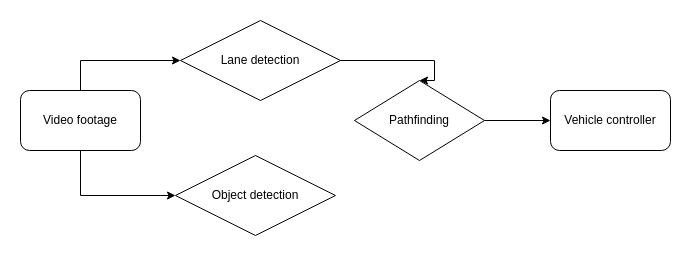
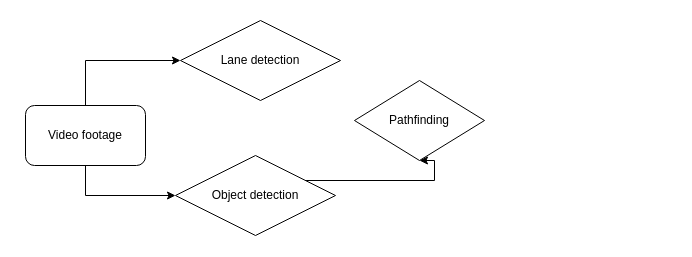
  <mxCell id="0" />
  <mxCell id="1" parent="0" />
  <mxCell id="2" style="edgeStyle=orthogonalEdgeStyle;rounded=0;orthogonalLoop=1;jettySize=auto;html=1;entryX=0;entryY=0.5;entryDx=0;entryDy=0;exitX=0.5;exitY=1;exitDx=0;exitDy=0;" edge="1" parent="1" source="4" target="8"><mxGeometry relative="1" as="geometry" /></mxCell>
  <mxCell id="3" style="edgeStyle=orthogonalEdgeStyle;rounded=0;orthogonalLoop=1;jettySize=auto;html=1;entryX=0;entryY=0.5;entryDx=0;entryDy=0;exitX=0.5;exitY=0;exitDx=0;exitDy=0;" edge="1" parent="1" source="4" target="6"><mxGeometry relative="1" as="geometry" /></mxCell>
- <mxCell id="4" value="Video footage" style="rounded=1;whiteSpace=wrap;html=1;" vertex="1" parent="1"><mxGeometry x="20" y="90" width="120" height="60" as="geometry" /></mxCell>
- <mxCell id="5" style="edgeStyle=orthogonalEdgeStyle;rounded=0;orthogonalLoop=1;jettySize=auto;html=1;exitX=1;exitY=0.5;exitDx=0;exitDy=0;entryX=0.5;entryY=0;entryDx=0;entryDy=0;" edge="1" parent="1" source="6" target="10"><mxGeometry relative="1" as="geometry"><mxPoint x="434" y="80" as="targetPoint" /><Array as="points"><mxPoint x="434" y="60" /></Array></mxGeometry></mxCell>
+ <mxCell id="4" value="Video footage" style="rounded=1;whiteSpace=wrap;html=1;" vertex="1" parent="1"><mxGeometry x="25" y="105" width="120" height="60" as="geometry" /></mxCell>
  <mxCell id="6" value="Lane detection" style="rhombus;whiteSpace=wrap;html=1;" vertex="1" parent="1"><mxGeometry x="180" y="20" width="160" height="80" as="geometry" /></mxCell>
+ <mxCell id="7" style="edgeStyle=orthogonalEdgeStyle;rounded=0;orthogonalLoop=1;jettySize=auto;html=1;entryX=0.5;entryY=1;entryDx=0;entryDy=0;" edge="1" parent="1" source="8" target="10"><mxGeometry relative="1" as="geometry"><Array as="points"><mxPoint x="434" y="180" /></Array></mxGeometry></mxCell>
  <mxCell id="8" value="Object detection" style="rhombus;whiteSpace=wrap;html=1;" vertex="1" parent="1"><mxGeometry x="175" y="155" width="160" height="80" as="geometry" /></mxCell>
- <mxCell id="9" style="edgeStyle=orthogonalEdgeStyle;rounded=0;orthogonalLoop=1;jettySize=auto;html=1;" edge="1" parent="1" source="10" target="11"><mxGeometry relative="1" as="geometry" /></mxCell>
  <mxCell id="10" value="Pathfinding" style="rhombus;whiteSpace=wrap;html=1;" vertex="1" parent="1"><mxGeometry x="354" y="80" width="130" height="80" as="geometry" /></mxCell>
- <mxCell id="11" value="Vehicle controller" style="rounded=1;whiteSpace=wrap;html=1;" vertex="1" parent="1"><mxGeometry x="550" y="90" width="120" height="60" as="geometry" /></mxCell>
